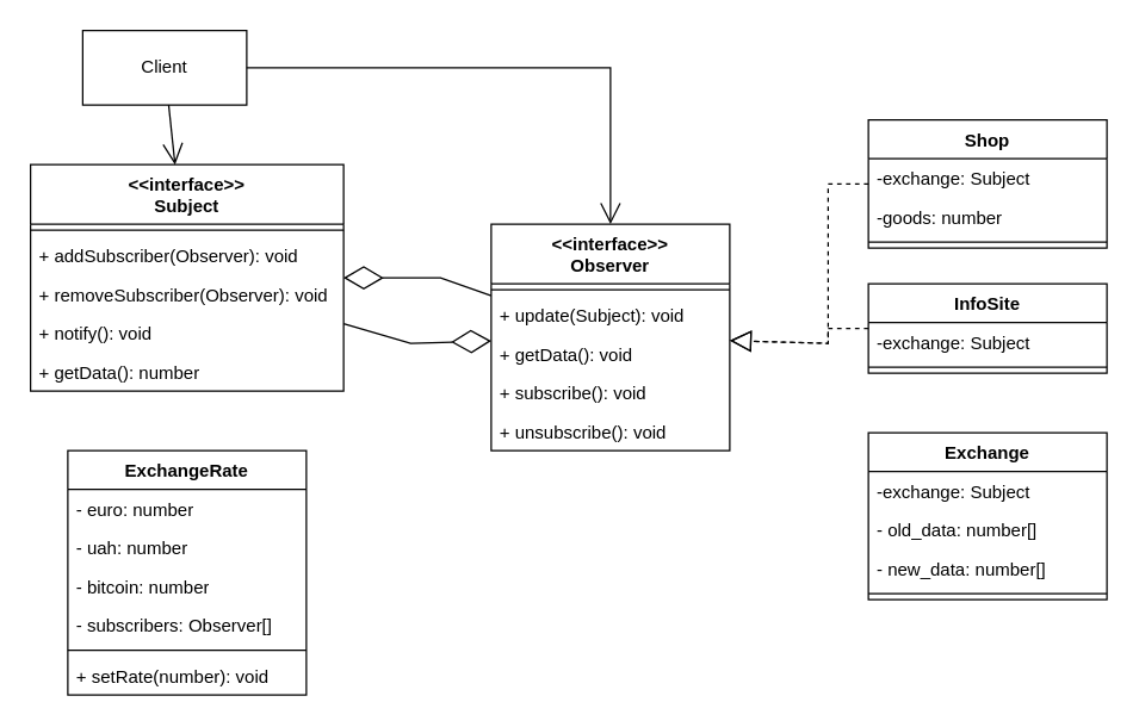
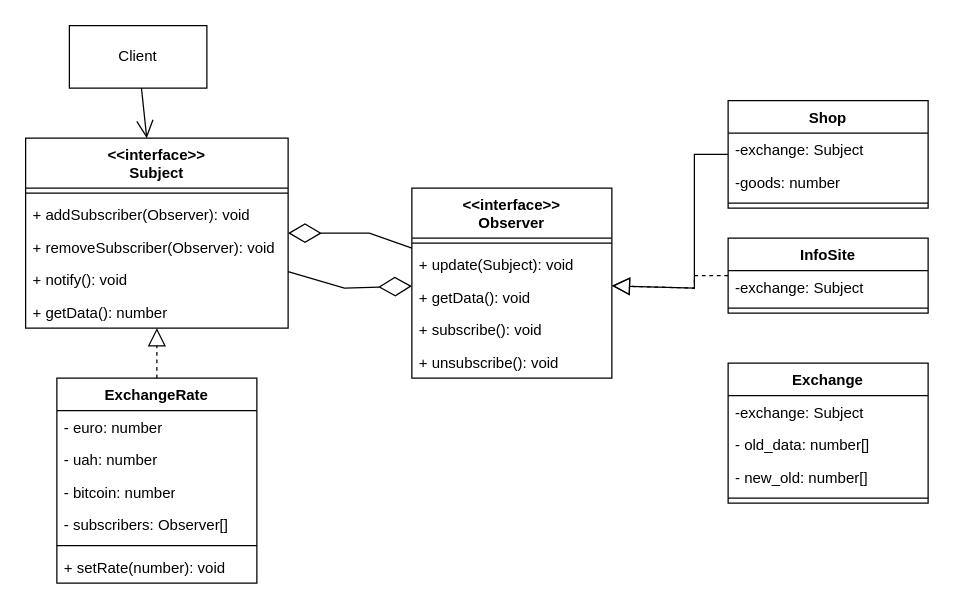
  <mxCell id="0" />
  <mxCell id="1" parent="0" />
  <mxCell id="2" value="Client" style="html=1;whiteSpace=wrap;" parent="1" vertex="1"><mxGeometry x="55" y="20" width="110" height="50" as="geometry" /></mxCell>
  <mxCell id="3" value="&amp;lt;&amp;lt;interface&amp;gt;&amp;gt;&lt;br&gt;Subject" style="swimlane;fontStyle=1;align=center;verticalAlign=top;childLayout=stackLayout;horizontal=1;startSize=40;horizontalStack=0;resizeParent=1;resizeParentMax=0;resizeLast=0;collapsible=1;marginBottom=0;whiteSpace=wrap;html=1;" vertex="1" parent="1"><mxGeometry x="20" y="110" width="210" height="152" as="geometry" /></mxCell>
  <mxCell id="4" value="" style="line;strokeWidth=1;fillColor=none;align=left;verticalAlign=middle;spacingTop=-1;spacingLeft=3;spacingRight=3;rotatable=0;labelPosition=right;points=[];portConstraint=eastwest;strokeColor=inherit;" vertex="1" parent="3"><mxGeometry y="40" width="210" height="8" as="geometry" /></mxCell>
  <mxCell id="5" value="+ addSubscriber(Observer): void" style="text;strokeColor=none;fillColor=none;align=left;verticalAlign=top;spacingLeft=4;spacingRight=4;overflow=hidden;rotatable=0;points=[[0,0.5],[1,0.5]];portConstraint=eastwest;whiteSpace=wrap;html=1;" vertex="1" parent="3"><mxGeometry y="48" width="210" height="26" as="geometry" /></mxCell>
  <mxCell id="6" value="+ removeSubscriber(Observer): void" style="text;strokeColor=none;fillColor=none;align=left;verticalAlign=top;spacingLeft=4;spacingRight=4;overflow=hidden;rotatable=0;points=[[0,0.5],[1,0.5]];portConstraint=eastwest;whiteSpace=wrap;html=1;" vertex="1" parent="3"><mxGeometry y="74" width="210" height="26" as="geometry" /></mxCell>
  <mxCell id="7" value="+ notify(): void" style="text;strokeColor=none;fillColor=none;align=left;verticalAlign=top;spacingLeft=4;spacingRight=4;overflow=hidden;rotatable=0;points=[[0,0.5],[1,0.5]];portConstraint=eastwest;whiteSpace=wrap;html=1;" vertex="1" parent="3"><mxGeometry y="100" width="210" height="26" as="geometry" /></mxCell>
  <mxCell id="8" value="+ getData(): number" style="text;strokeColor=none;fillColor=none;align=left;verticalAlign=top;spacingLeft=4;spacingRight=4;overflow=hidden;rotatable=0;points=[[0,0.5],[1,0.5]];portConstraint=eastwest;whiteSpace=wrap;html=1;" vertex="1" parent="3"><mxGeometry y="126" width="210" height="26" as="geometry" /></mxCell>
  <mxCell id="9" value="&amp;lt;&amp;lt;interface&amp;gt;&amp;gt;&lt;br&gt;Observer" style="swimlane;fontStyle=1;align=center;verticalAlign=top;childLayout=stackLayout;horizontal=1;startSize=40;horizontalStack=0;resizeParent=1;resizeParentMax=0;resizeLast=0;collapsible=1;marginBottom=0;whiteSpace=wrap;html=1;" vertex="1" parent="1"><mxGeometry x="329" y="150" width="160" height="152" as="geometry" /></mxCell>
  <mxCell id="10" value="" style="line;strokeWidth=1;fillColor=none;align=left;verticalAlign=middle;spacingTop=-1;spacingLeft=3;spacingRight=3;rotatable=0;labelPosition=right;points=[];portConstraint=eastwest;strokeColor=inherit;" vertex="1" parent="9"><mxGeometry y="40" width="160" height="8" as="geometry" /></mxCell>
  <mxCell id="11" value="+ update(Subject): void" style="text;strokeColor=none;fillColor=none;align=left;verticalAlign=top;spacingLeft=4;spacingRight=4;overflow=hidden;rotatable=0;points=[[0,0.5],[1,0.5]];portConstraint=eastwest;whiteSpace=wrap;html=1;" vertex="1" parent="9"><mxGeometry y="48" width="160" height="26" as="geometry" /></mxCell>
  <mxCell id="12" value="+ getData(): void" style="text;strokeColor=none;fillColor=none;align=left;verticalAlign=top;spacingLeft=4;spacingRight=4;overflow=hidden;rotatable=0;points=[[0,0.5],[1,0.5]];portConstraint=eastwest;whiteSpace=wrap;html=1;" vertex="1" parent="9"><mxGeometry y="74" width="160" height="26" as="geometry" /></mxCell>
  <mxCell id="13" value="+ subscribe(): void" style="text;strokeColor=none;fillColor=none;align=left;verticalAlign=top;spacingLeft=4;spacingRight=4;overflow=hidden;rotatable=0;points=[[0,0.5],[1,0.5]];portConstraint=eastwest;whiteSpace=wrap;html=1;" vertex="1" parent="9"><mxGeometry y="100" width="160" height="26" as="geometry" /></mxCell>
  <mxCell id="14" value="+ unsubscribe(): void" style="text;strokeColor=none;fillColor=none;align=left;verticalAlign=top;spacingLeft=4;spacingRight=4;overflow=hidden;rotatable=0;points=[[0,0.5],[1,0.5]];portConstraint=eastwest;whiteSpace=wrap;html=1;" vertex="1" parent="9"><mxGeometry y="126" width="160" height="26" as="geometry" /></mxCell>
  <mxCell id="15" value="ExchangeRate" style="swimlane;fontStyle=1;align=center;verticalAlign=top;childLayout=stackLayout;horizontal=1;startSize=26;horizontalStack=0;resizeParent=1;resizeParentMax=0;resizeLast=0;collapsible=1;marginBottom=0;whiteSpace=wrap;html=1;" vertex="1" parent="1"><mxGeometry x="45" y="302" width="160" height="164" as="geometry" /></mxCell>
  <mxCell id="16" value="- euro: number" style="text;strokeColor=none;fillColor=none;align=left;verticalAlign=top;spacingLeft=4;spacingRight=4;overflow=hidden;rotatable=0;points=[[0,0.5],[1,0.5]];portConstraint=eastwest;whiteSpace=wrap;html=1;" vertex="1" parent="15"><mxGeometry y="26" width="160" height="26" as="geometry" /></mxCell>
  <mxCell id="17" value="- uah: number" style="text;strokeColor=none;fillColor=none;align=left;verticalAlign=top;spacingLeft=4;spacingRight=4;overflow=hidden;rotatable=0;points=[[0,0.5],[1,0.5]];portConstraint=eastwest;whiteSpace=wrap;html=1;" vertex="1" parent="15"><mxGeometry y="52" width="160" height="26" as="geometry" /></mxCell>
  <mxCell id="18" value="- bitcoin: number" style="text;strokeColor=none;fillColor=none;align=left;verticalAlign=top;spacingLeft=4;spacingRight=4;overflow=hidden;rotatable=0;points=[[0,0.5],[1,0.5]];portConstraint=eastwest;whiteSpace=wrap;html=1;" vertex="1" parent="15"><mxGeometry y="78" width="160" height="26" as="geometry" /></mxCell>
  <mxCell id="19" value="- subscribers: Observer[]" style="text;strokeColor=none;fillColor=none;align=left;verticalAlign=top;spacingLeft=4;spacingRight=4;overflow=hidden;rotatable=0;points=[[0,0.5],[1,0.5]];portConstraint=eastwest;whiteSpace=wrap;html=1;" vertex="1" parent="15"><mxGeometry y="104" width="160" height="26" as="geometry" /></mxCell>
  <mxCell id="20" value="" style="line;strokeWidth=1;fillColor=none;align=left;verticalAlign=middle;spacingTop=-1;spacingLeft=3;spacingRight=3;rotatable=0;labelPosition=right;points=[];portConstraint=eastwest;strokeColor=inherit;" vertex="1" parent="15"><mxGeometry y="130" width="160" height="8" as="geometry" /></mxCell>
  <mxCell id="21" value="+ setRate(number): void" style="text;strokeColor=none;fillColor=none;align=left;verticalAlign=top;spacingLeft=4;spacingRight=4;overflow=hidden;rotatable=0;points=[[0,0.5],[1,0.5]];portConstraint=eastwest;whiteSpace=wrap;html=1;" vertex="1" parent="15"><mxGeometry y="138" width="160" height="26" as="geometry" /></mxCell>
  <mxCell id="22" value="Shop" style="swimlane;fontStyle=1;align=center;verticalAlign=top;childLayout=stackLayout;horizontal=1;startSize=26;horizontalStack=0;resizeParent=1;resizeParentMax=0;resizeLast=0;collapsible=1;marginBottom=0;whiteSpace=wrap;html=1;" vertex="1" parent="1"><mxGeometry x="582" y="80" width="160" height="86" as="geometry" /></mxCell>
  <mxCell id="23" value="-exchange: Subject" style="text;strokeColor=none;fillColor=none;align=left;verticalAlign=top;spacingLeft=4;spacingRight=4;overflow=hidden;rotatable=0;points=[[0,0.5],[1,0.5]];portConstraint=eastwest;whiteSpace=wrap;html=1;" vertex="1" parent="22"><mxGeometry y="26" width="160" height="26" as="geometry" /></mxCell>
  <mxCell id="24" value="-goods: number" style="text;strokeColor=none;fillColor=none;align=left;verticalAlign=top;spacingLeft=4;spacingRight=4;overflow=hidden;rotatable=0;points=[[0,0.5],[1,0.5]];portConstraint=eastwest;whiteSpace=wrap;html=1;" vertex="1" parent="22"><mxGeometry y="52" width="160" height="26" as="geometry" /></mxCell>
  <mxCell id="25" value="" style="line;strokeWidth=1;fillColor=none;align=left;verticalAlign=middle;spacingTop=-1;spacingLeft=3;spacingRight=3;rotatable=0;labelPosition=right;points=[];portConstraint=eastwest;strokeColor=inherit;" vertex="1" parent="22"><mxGeometry y="78" width="160" height="8" as="geometry" /></mxCell>
  <mxCell id="26" value="Exchange" style="swimlane;fontStyle=1;align=center;verticalAlign=top;childLayout=stackLayout;horizontal=1;startSize=26;horizontalStack=0;resizeParent=1;resizeParentMax=0;resizeLast=0;collapsible=1;marginBottom=0;whiteSpace=wrap;html=1;" vertex="1" parent="1"><mxGeometry x="582" y="290" width="160" height="112" as="geometry" /></mxCell>
  <mxCell id="27" value="-exchange: Subject" style="text;strokeColor=none;fillColor=none;align=left;verticalAlign=top;spacingLeft=4;spacingRight=4;overflow=hidden;rotatable=0;points=[[0,0.5],[1,0.5]];portConstraint=eastwest;whiteSpace=wrap;html=1;" vertex="1" parent="26"><mxGeometry y="26" width="160" height="26" as="geometry" /></mxCell>
  <mxCell id="28" value="- old_data: number[]" style="text;strokeColor=none;fillColor=none;align=left;verticalAlign=top;spacingLeft=4;spacingRight=4;overflow=hidden;rotatable=0;points=[[0,0.5],[1,0.5]];portConstraint=eastwest;whiteSpace=wrap;html=1;" vertex="1" parent="26"><mxGeometry y="52" width="160" height="26" as="geometry" /></mxCell>
- <mxCell id="29" value="- new_data: number[]" style="text;strokeColor=none;fillColor=none;align=left;verticalAlign=top;spacingLeft=4;spacingRight=4;overflow=hidden;rotatable=0;points=[[0,0.5],[1,0.5]];portConstraint=eastwest;whiteSpace=wrap;html=1;" vertex="1" parent="26"><mxGeometry y="78" width="160" height="26" as="geometry" /></mxCell>
+ <mxCell id="29" value="- new_old: number[]" style="text;strokeColor=none;fillColor=none;align=left;verticalAlign=top;spacingLeft=4;spacingRight=4;overflow=hidden;rotatable=0;points=[[0,0.5],[1,0.5]];portConstraint=eastwest;whiteSpace=wrap;html=1;" vertex="1" parent="26"><mxGeometry y="78" width="160" height="26" as="geometry" /></mxCell>
  <mxCell id="30" value="" style="line;strokeWidth=1;fillColor=none;align=left;verticalAlign=middle;spacingTop=-1;spacingLeft=3;spacingRight=3;rotatable=0;labelPosition=right;points=[];portConstraint=eastwest;strokeColor=inherit;" vertex="1" parent="26"><mxGeometry y="104" width="160" height="8" as="geometry" /></mxCell>
  <mxCell id="31" value="InfoSite" style="swimlane;fontStyle=1;align=center;verticalAlign=top;childLayout=stackLayout;horizontal=1;startSize=26;horizontalStack=0;resizeParent=1;resizeParentMax=0;resizeLast=0;collapsible=1;marginBottom=0;whiteSpace=wrap;html=1;" vertex="1" parent="1"><mxGeometry x="582" y="190" width="160" height="60" as="geometry" /></mxCell>
  <mxCell id="32" value="-exchange: Subject" style="text;strokeColor=none;fillColor=none;align=left;verticalAlign=top;spacingLeft=4;spacingRight=4;overflow=hidden;rotatable=0;points=[[0,0.5],[1,0.5]];portConstraint=eastwest;whiteSpace=wrap;html=1;" vertex="1" parent="31"><mxGeometry y="26" width="160" height="26" as="geometry" /></mxCell>
  <mxCell id="33" value="" style="line;strokeWidth=1;fillColor=none;align=left;verticalAlign=middle;spacingTop=-1;spacingLeft=3;spacingRight=3;rotatable=0;labelPosition=right;points=[];portConstraint=eastwest;strokeColor=inherit;" vertex="1" parent="31"><mxGeometry y="52" width="160" height="8" as="geometry" /></mxCell>
  <mxCell id="34" value="" style="endArrow=block;dashed=1;endFill=0;endSize=12;html=1;rounded=0;" edge="1" parent="1" source="31" target="9"><mxGeometry width="160" relative="1" as="geometry"><mxPoint x="485" y="460" as="sourcePoint" /><mxPoint x="475" y="180" as="targetPoint" /><Array as="points"><mxPoint x="555" y="220" /><mxPoint x="555" y="230" /></Array></mxGeometry></mxCell>
- <mxCell id="35" value="" style="endArrow=block;dashed=1;endFill=0;endSize=12;html=1;rounded=0;" edge="1" parent="1" source="22" target="9"><mxGeometry width="160" relative="1" as="geometry"><mxPoint x="505" y="480" as="sourcePoint" /><mxPoint x="475" y="270" as="targetPoint" /><Array as="points"><mxPoint x="555" y="123" /><mxPoint x="555" y="230" /></Array></mxGeometry></mxCell>
+ <mxCell id="35" value="" style="endArrow=block;dashed=0;endFill=0;endSize=12;html=1;rounded=0;" edge="1" parent="1" source="22" target="9"><mxGeometry width="160" relative="1" as="geometry"><mxPoint x="505" y="480" as="sourcePoint" /><mxPoint x="475" y="270" as="targetPoint" /><Array as="points"><mxPoint x="555" y="123" /><mxPoint x="555" y="230" /></Array></mxGeometry></mxCell>
+ <mxCell id="36" value="" style="endArrow=block;dashed=1;endFill=0;endSize=12;html=1;rounded=0;" edge="1" parent="1" source="15" target="3"><mxGeometry width="160" relative="1" as="geometry"><mxPoint x="235" y="480" as="sourcePoint" /><mxPoint x="395" y="480" as="targetPoint" /></mxGeometry></mxCell>
  <mxCell id="37" value="" style="endArrow=open;endFill=1;endSize=12;html=1;rounded=0;" edge="1" parent="1" source="2" target="3"><mxGeometry width="160" relative="1" as="geometry"><mxPoint x="275" y="20" as="sourcePoint" /><mxPoint x="435" y="20" as="targetPoint" /></mxGeometry></mxCell>
- <mxCell id="38" value="" style="endArrow=open;endFill=1;endSize=12;html=1;rounded=0;" edge="1" parent="1" source="2" target="9"><mxGeometry width="160" relative="1" as="geometry"><mxPoint x="335" y="230" as="sourcePoint" /><mxPoint x="495" y="230" as="targetPoint" /><Array as="points"><mxPoint x="409" y="45" /></Array></mxGeometry></mxCell>
  <mxCell id="39" value="" style="endArrow=diamondThin;endFill=0;endSize=24;html=1;rounded=0;" edge="1" parent="1" source="9" target="3"><mxGeometry width="160" relative="1" as="geometry"><mxPoint x="295" y="410" as="sourcePoint" /><mxPoint x="455" y="410" as="targetPoint" /><Array as="points"><mxPoint x="295" y="186" /></Array></mxGeometry></mxCell>
  <mxCell id="40" value="" style="endArrow=diamondThin;endFill=0;endSize=24;html=1;rounded=0;" edge="1" parent="1" source="3" target="9"><mxGeometry width="160" relative="1" as="geometry"><mxPoint x="285" y="400" as="sourcePoint" /><mxPoint x="445" y="400" as="targetPoint" /><Array as="points"><mxPoint x="275" y="230" /></Array></mxGeometry></mxCell>
